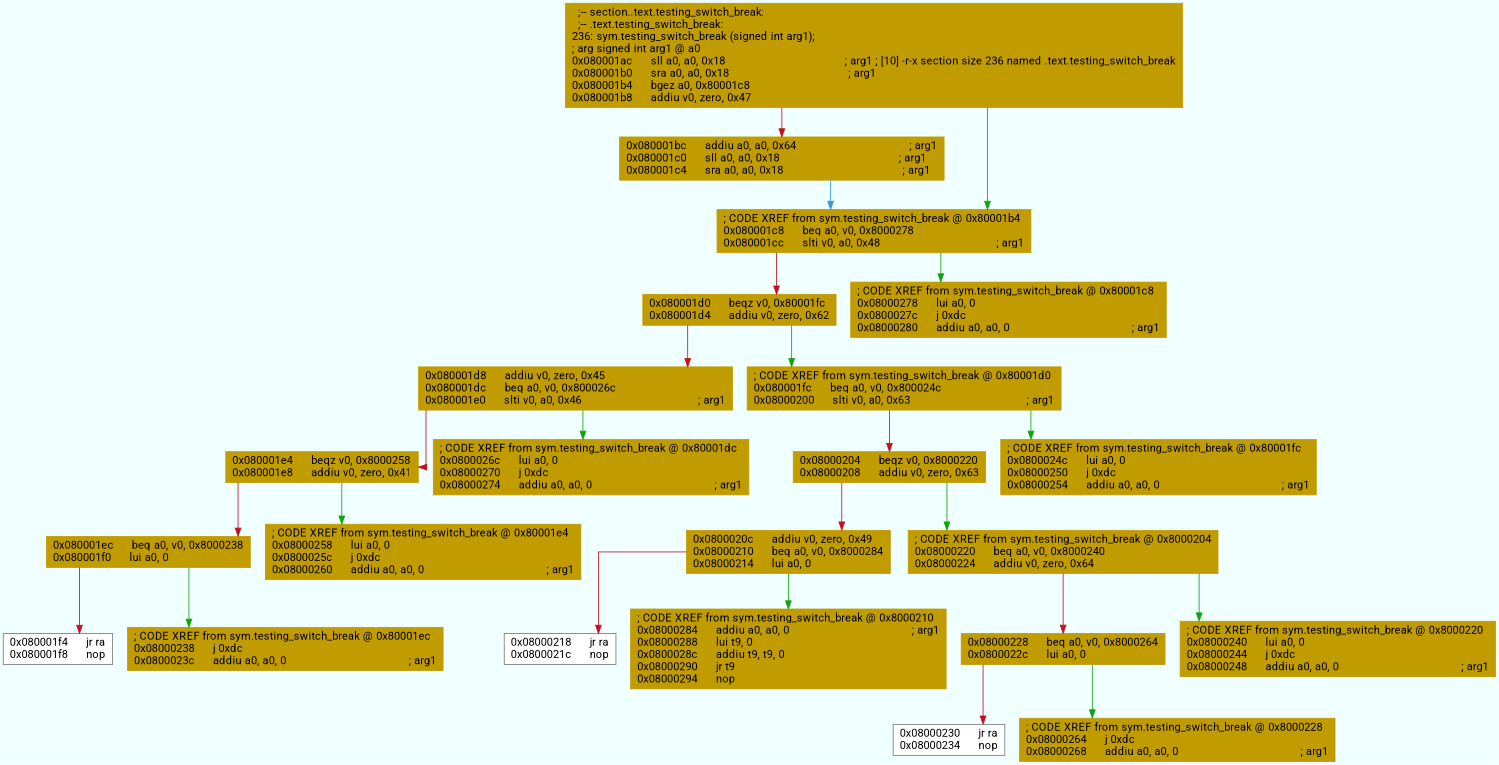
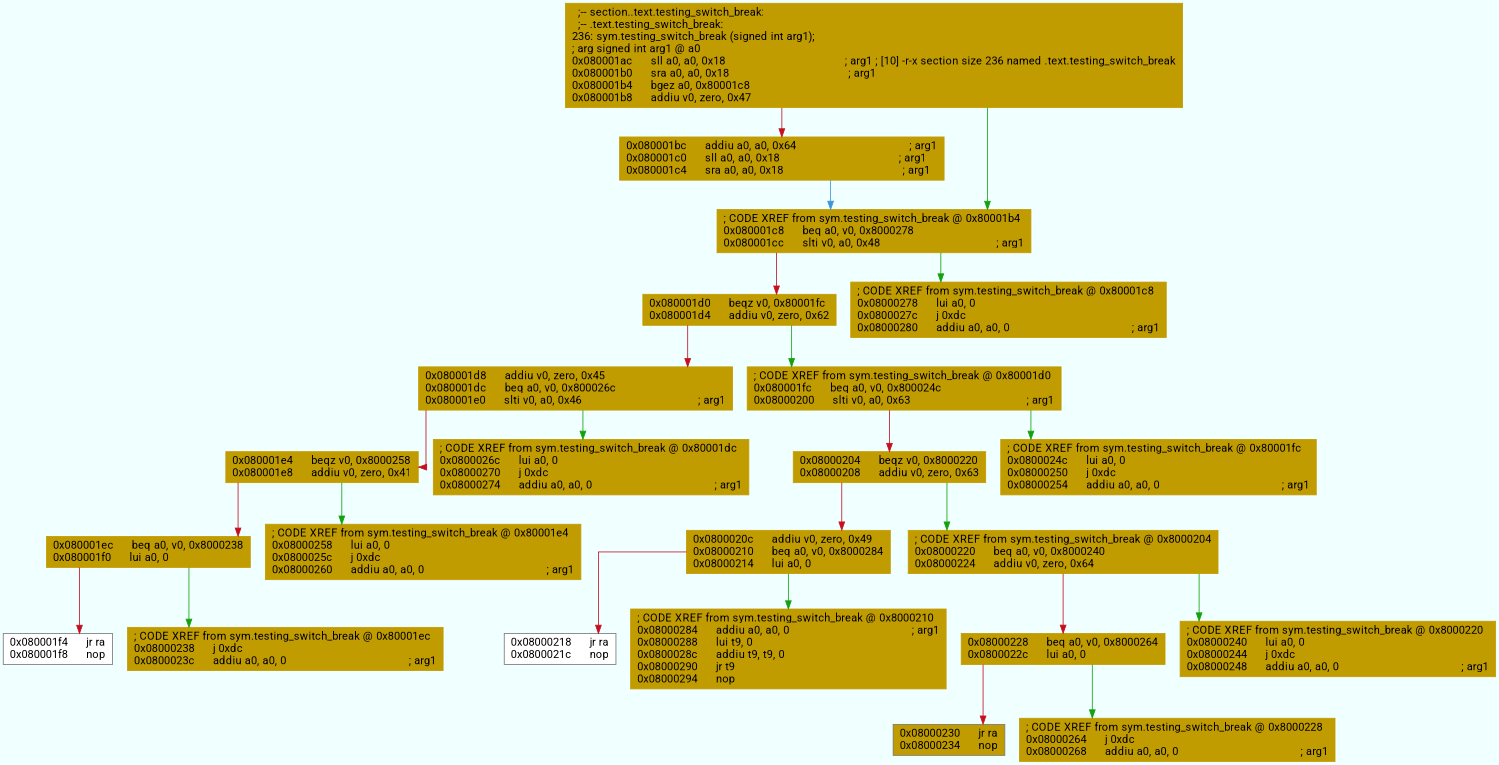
  digraph {
    bgcolor=azure
    fontname=Roboto
    fontsize=8
    splines=ortho
    node [color="#c19c00" fillcolor="#c19c00" fontname=Roboto shape=box style=filled]
    edge [arrowhead=normal color="#c50f1f" fontname=Roboto]
    n1 [label="  ;-- section..text.testing_switch_break:\l  ;-- .text.testing_switch_break:\l236: sym.testing_switch_break (signed int arg1);\l; arg signed int arg1 @ a0\l0x080001ac      sll a0, a0, 0x18                                       ; arg1 ; [10] -r-x section size 236 named .text.testing_switch_break\l0x080001b0      sra a0, a0, 0x18                                       ; arg1\l0x080001b4      bgez a0, 0x80001c8\l0x080001b8      addiu v0, zero, 0x47\l"]
    n2 [label="0x080001bc      addiu a0, a0, 0x64                                     ; arg1\l0x080001c0      sll a0, a0, 0x18                                       ; arg1\l0x080001c4      sra a0, a0, 0x18                                       ; arg1\l"]
    n3 [label="; CODE XREF from sym.testing_switch_break @ 0x80001b4\l0x080001c8      beq a0, v0, 0x8000278\l0x080001cc      slti v0, a0, 0x48                                      ; arg1\l"]
    n4 [label="0x080001d0      beqz v0, 0x80001fc\l0x080001d4      addiu v0, zero, 0x62\l"]
    n5 [label="; CODE XREF from sym.testing_switch_break @ 0x80001c8\l0x08000278      lui a0, 0\l0x0800027c      j 0xdc\l0x08000280      addiu a0, a0, 0                                        ; arg1\l"]
    n6 [label="0x080001d8      addiu v0, zero, 0x45\l0x080001dc      beq a0, v0, 0x800026c\l0x080001e0      slti v0, a0, 0x46                                      ; arg1\l"]
    n7 [label="; CODE XREF from sym.testing_switch_break @ 0x80001d0\l0x080001fc      beq a0, v0, 0x800024c\l0x08000200      slti v0, a0, 0x63                                      ; arg1\l"]
    n8 [label="0x080001e4      beqz v0, 0x8000258\l0x080001e8      addiu v0, zero, 0x41\l"]
    n9 [label="; CODE XREF from sym.testing_switch_break @ 0x80001dc\l0x0800026c      lui a0, 0\l0x08000270      j 0xdc\l0x08000274      addiu a0, a0, 0                                        ; arg1\l"]
    n10 [label="0x080001ec      beq a0, v0, 0x8000238\l0x080001f0      lui a0, 0\l"]
    n11 [label="; CODE XREF from sym.testing_switch_break @ 0x80001e4\l0x08000258      lui a0, 0\l0x0800025c      j 0xdc\l0x08000260      addiu a0, a0, 0                                        ; arg1\l"]
    n12 [color="#767676" fillcolor=white label="0x080001f4      jr ra\l0x080001f8      nop\l"]
    n13 [label="; CODE XREF from sym.testing_switch_break @ 0x80001ec\l0x08000238      j 0xdc\l0x0800023c      addiu a0, a0, 0                                        ; arg1\l"]
    n14 [label="0x08000204      beqz v0, 0x8000220\l0x08000208      addiu v0, zero, 0x63\l"]
    n15 [label="; CODE XREF from sym.testing_switch_break @ 0x80001fc\l0x0800024c      lui a0, 0\l0x08000250      j 0xdc\l0x08000254      addiu a0, a0, 0                                        ; arg1\l"]
    n16 [label="0x0800020c      addiu v0, zero, 0x49\l0x08000210      beq a0, v0, 0x8000284\l0x08000214      lui a0, 0\l"]
    n17 [label="; CODE XREF from sym.testing_switch_break @ 0x8000204\l0x08000220      beq a0, v0, 0x8000240\l0x08000224      addiu v0, zero, 0x64\l"]
    n18 [color="#767676" fillcolor=white label="0x08000218      jr ra\l0x0800021c      nop\l"]
    n19 [label="; CODE XREF from sym.testing_switch_break @ 0x8000210\l0x08000284      addiu a0, a0, 0                                        ; arg1\l0x08000288      lui t9, 0\l0x0800028c      addiu t9, t9, 0\l0x08000290      jr t9\l0x08000294      nop\l"]
    n20 [label="0x08000228      beq a0, v0, 0x8000264\l0x0800022c      lui a0, 0\l"]
    n21 [label="; CODE XREF from sym.testing_switch_break @ 0x8000220\l0x08000240      lui a0, 0\l0x08000244      j 0xdc\l0x08000248      addiu a0, a0, 0                                        ; arg1\l"]
-   n22 [color="#767676" fillcolor=white label="0x08000230      jr ra\l0x08000234      nop\l"]
+   n22 [color="#767676" label="0x08000230      jr ra\l0x08000234      nop\l"]
    n23 [label="; CODE XREF from sym.testing_switch_break @ 0x8000228\l0x08000264      j 0xdc\l0x08000268      addiu a0, a0, 0                                        ; arg1\l"]
    n1 -> n2
    n1 -> n3 [color="#13a10e"]
    n2 -> n3 [color="#3a96dd"]
    n3 -> n4
    n3 -> n5 [color="#13a10e"]
    n4 -> n6
    n4 -> n7 [color="#13a10e"]
    n6 -> n8
    n6 -> n9 [color="#13a10e"]
    n7 -> n14
    n7 -> n15 [color="#13a10e"]
    n8 -> n10
    n8 -> n11 [color="#13a10e"]
    n10 -> n12
    n10 -> n13 [color="#13a10e"]
    n14 -> n16
    n14 -> n17 [color="#13a10e"]
    n16 -> n18
    n16 -> n19 [color="#13a10e"]
    n17 -> n20
    n17 -> n21 [color="#13a10e"]
    n20 -> n22
    n20 -> n23 [color="#13a10e"]
  }
